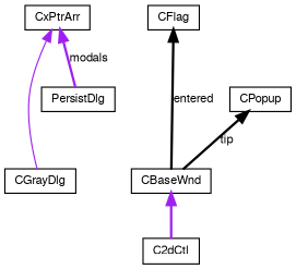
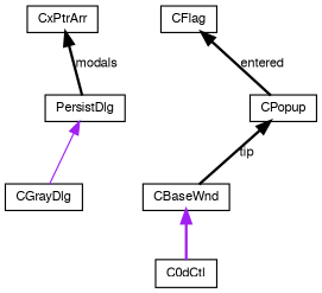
  digraph {
    node [color=black fillcolor=white fontname=FreeSans fontsize=10 shape=record style=filled]
    edge [color=purple dir=back fontname=FreeSans fontsize=10 labelfontname=FreeSans labelfontsize=10 style=bold]
    n1 [height=0.2 label=CGrayDlg width=0.4]
    n2 [height=0.2 label=PersistDlg width=0.4]
    n3 [height=0.2 label=CxPtrArr width=0.4]
-   n4 [height=0.2 label=C2dCtl width=0.4]
+   n4 [height=0.2 label=C0dCtl width=0.4]
    n5 [height=0.2 label=CBaseWnd width=0.4]
    n6 [height=0.2 label=CFlag width=0.4]
    n7 [height=0.2 label=CPopup width=0.4]
-   n3 -> n1 [style=solid]
-   n3 -> n2 [label=modals]
+   n2 -> n1 [style=solid]
+   n3 -> n2 [color=black label=modals]
    n5 -> n4
-   n6 -> n5 [color=black label=entered]
+   n6 -> n7 [color=black label=entered]
    n7 -> n5 [color=black label=tip]
  }
